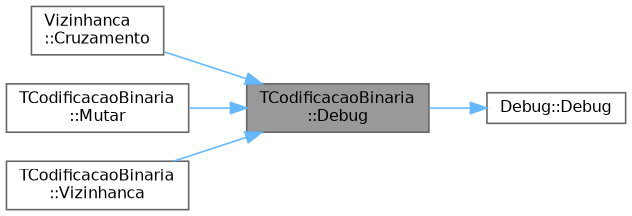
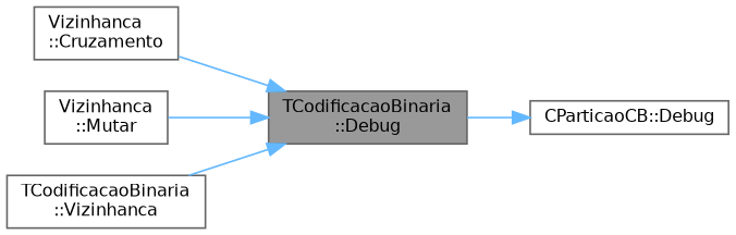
  digraph {
    rankdir=RL
    node [color=grey40 fillcolor=white fontname=Helvetica fontsize=10 shape=box style=filled]
    edge [color=steelblue1 dir=back fontname=Helvetica fontsize=10 labelfontname=Helvetica labelfontsize=10 style=solid]
    n1 [color=gray40 fillcolor=grey60 fontcolor=black height=0.2 label="TCodificacaoBinaria\l::Debug" width=0.4]
    n2 [height=0.2 label="Vizinhanca\l::Cruzamento" width=0.4]
-   n3 [height=0.2 label="TCodificacaoBinaria\l::Mutar" width=0.4]
+   n3 [height=0.2 label="Vizinhanca\l::Mutar" width=0.4]
    n4 [height=0.2 label="TCodificacaoBinaria\l::Vizinhanca" width=0.4]
-   n5 [height=0.2 label="Debug::Debug" width=0.4]
+   n5 [height=0.2 label="CParticaoCB::Debug" width=0.4]
    n1 -> n2
    n1 -> n3
    n1 -> n4
    n5 -> n1
  }
